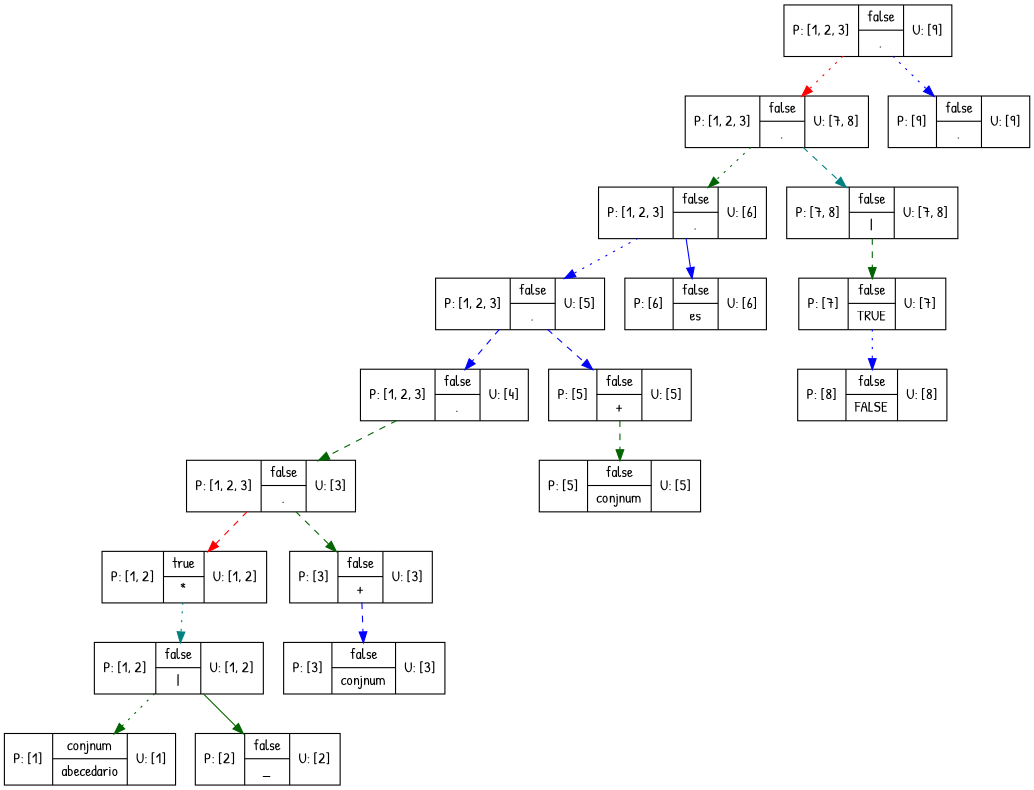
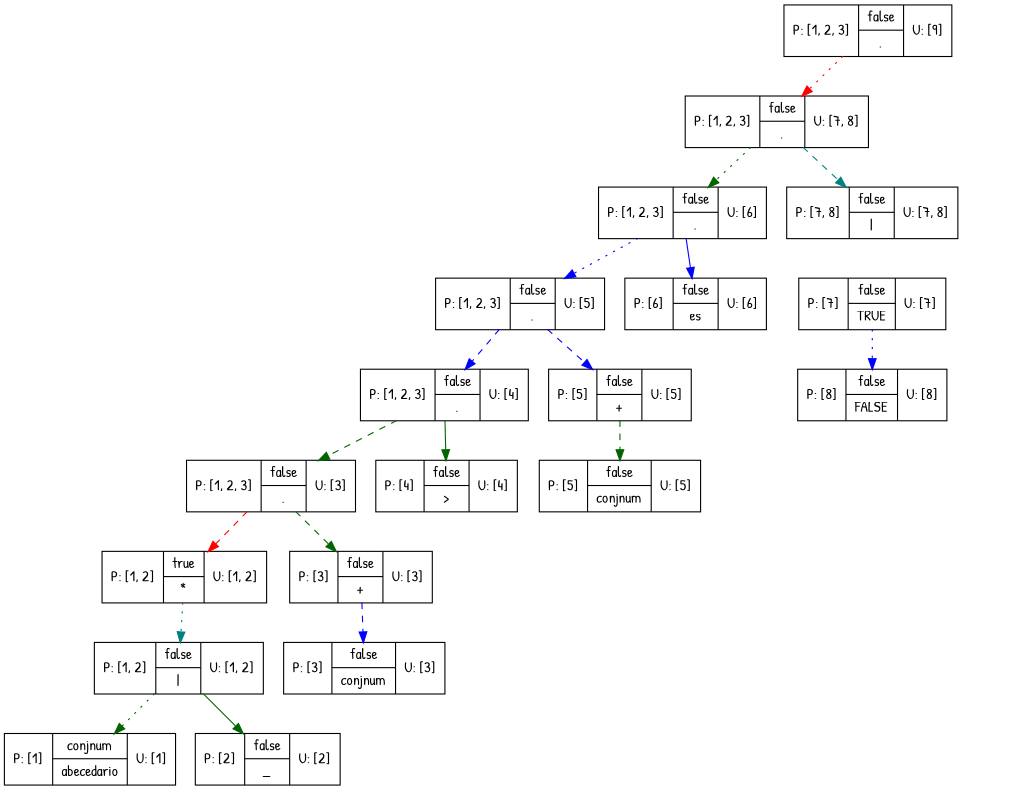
  digraph {
    fontname="Patrick Hand"
    node [fontname="Patrick Hand" shape=record]
    edge [color=darkgreen fontname="Patrick Hand" style=dashed]
    n1 [height=0.5 label="P: [1]|{conjnum |abecedario}|U: [1] " width=1.2]
    n2 [height=0.5 label="P: [1, 2]|{false |\|}|U: [1, 2] " width=1.2]
    n3 [height=0.5 label="P: [2]|{false |_}|U: [2] " width=1.2]
    n4 [height=0.5 label="P: [1, 2]|{true |*}|U: [1, 2] " width=1.2]
    n5 [height=0.5 label="P: [1, 2, 3]|{false |.}|U: [3] " width=1.2]
    n6 [height=0.5 label="P: [3]|{false |+}|U: [3] " width=1.2]
    n7 [height=0.5 label="P: [3]|{false |conjnum}|U: [3] " width=1.2]
    n8 [height=0.5 label="P: [1, 2, 3]|{false |.}|U: [4] " width=1.2]
+   n9 [height=0.5 label="P: [4]|{false |\>}|U: [4] " width=1.2]
    n10 [height=0.5 label="P: [1, 2, 3]|{false |.}|U: [5] " width=1.2]
    n11 [height=0.5 label="P: [5]|{false |+}|U: [5] " width=1.2]
    n12 [height=0.5 label="P: [5]|{false |conjnum}|U: [5] " width=1.2]
    n13 [height=0.5 label="P: [1, 2, 3]|{false |.}|U: [6] " width=1.2]
    n14 [height=0.5 label="P: [6]|{false |es }|U: [6] " width=1.2]
    n15 [height=0.5 label="P: [1, 2, 3]|{false |.}|U: [7, 8] " width=1.2]
    n16 [height=0.5 label="P: [7, 8]|{false |\|}|U: [7, 8] " width=1.2]
    n17 [height=0.5 label="P: [7]|{false |TRUE}|U: [7] " width=1.2]
    n18 [height=0.5 label="P: [8]|{false |FALSE}|U: [8] " width=1.2]
    n19 [height=0.5 label="P: [1, 2, 3]|{false |.}|U: [9] " width=1.2]
-   n20 [height=0.5 label="P: [9]|{false |.}|U: [9] " width=1.2]
    n2 -> n1 [style=dotted]
    n2 -> n3 [style=solid]
    n4 -> n2 [color=teal style=dotted]
    n5 -> n4 [color=red]
    n5 -> n6
    n6 -> n7 [color=blue]
    n8 -> n5
+   n8 -> n9 [style=solid]
    n10 -> n8 [color=blue]
    n10 -> n11 [color=blue]
    n11 -> n12
    n13 -> n10 [color=blue style=dotted]
    n13 -> n14 [color=blue style=solid]
    n15 -> n13 [style=dotted]
    n15 -> n16 [color=teal]
-   n16 -> n17
    n17 -> n18 [color=blue style=dotted]
    n19 -> n15 [color=red style=dotted]
-   n19 -> n20 [color=blue style=dotted]
  }
